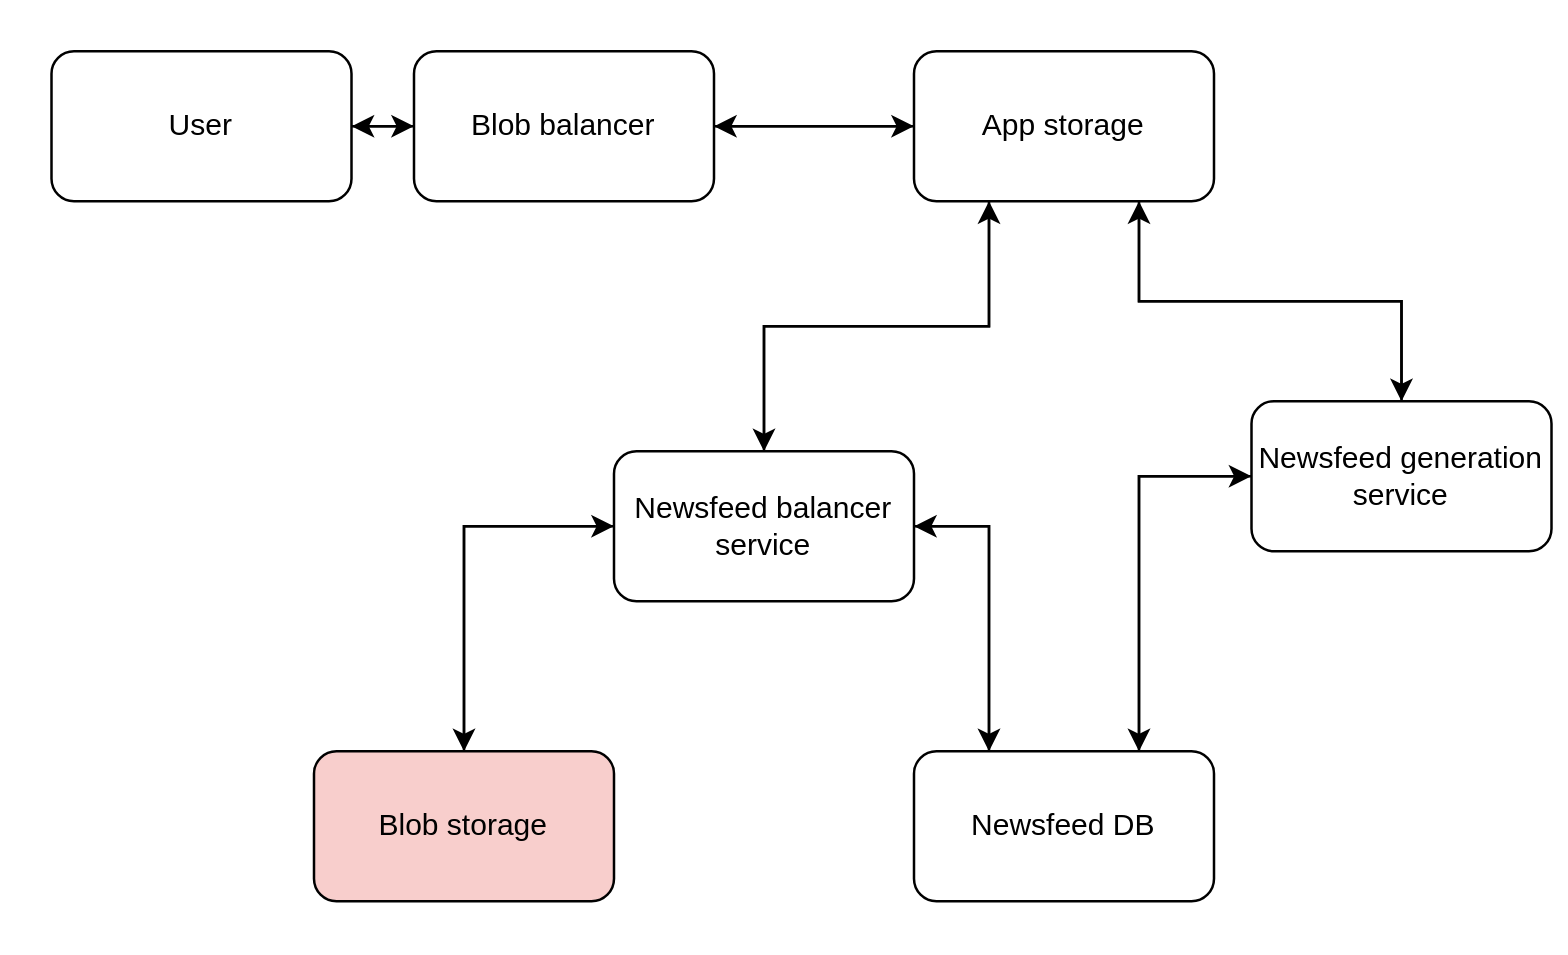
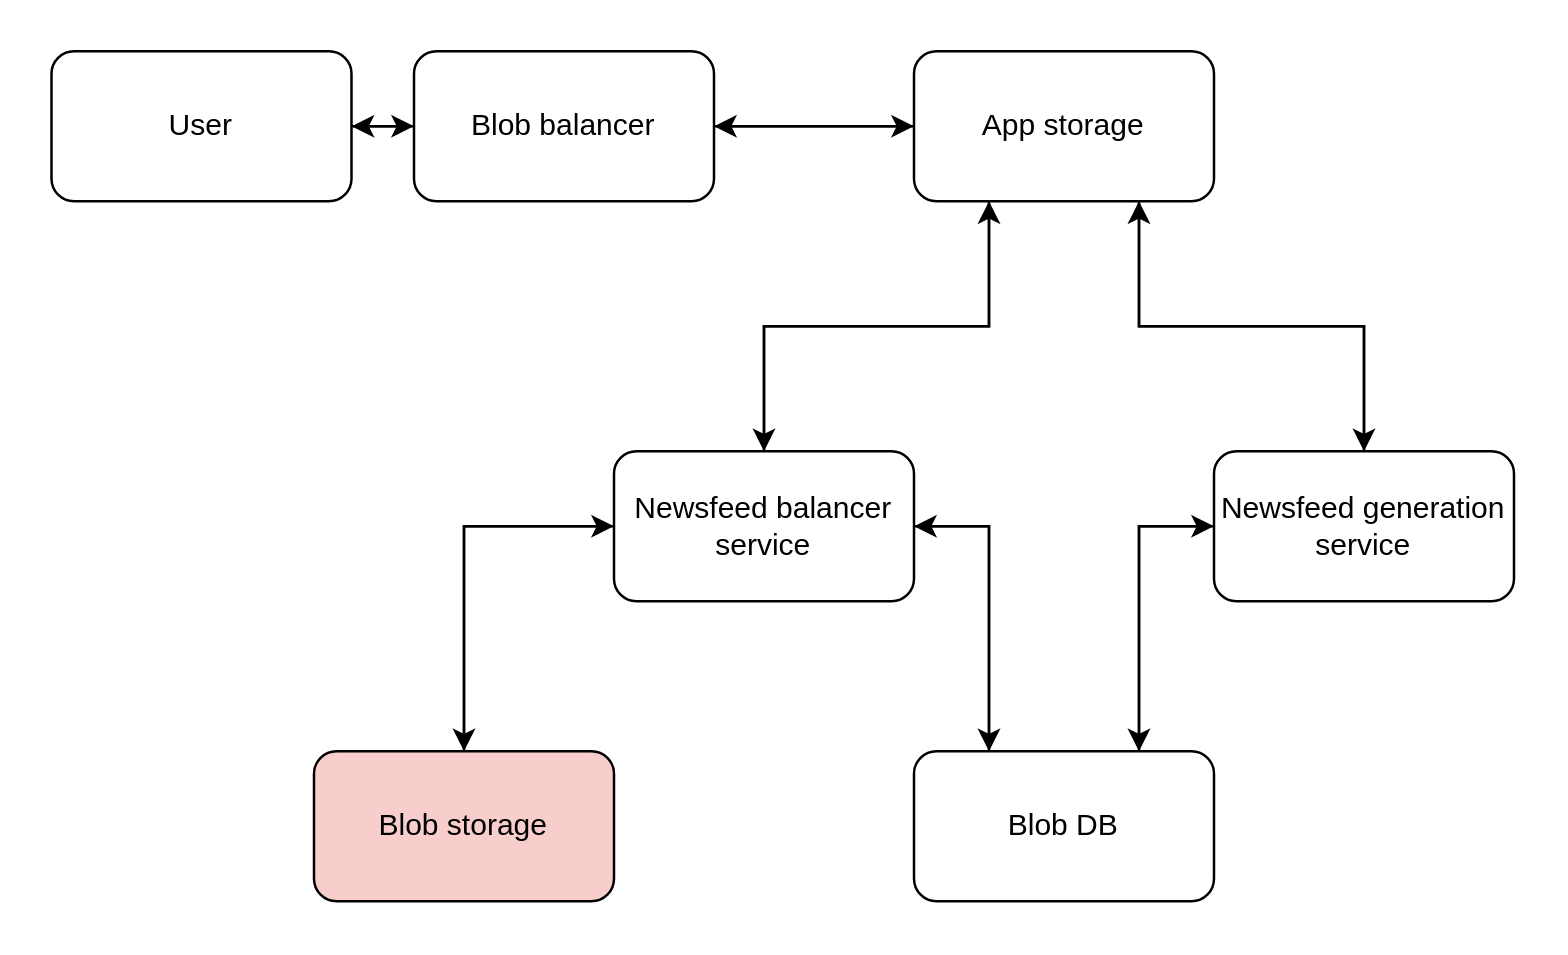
  <mxCell id="0" />
  <mxCell id="1" parent="0" />
  <mxCell id="2" style="edgeStyle=orthogonalEdgeStyle;rounded=0;orthogonalLoop=1;jettySize=auto;html=1;exitX=1;exitY=0.5;exitDx=0;exitDy=0;entryX=0;entryY=0.5;entryDx=0;entryDy=0;" parent="1" source="3" target="6" edge="1"><mxGeometry relative="1" as="geometry" /></mxCell>
  <mxCell id="3" value="User" style="rounded=1;whiteSpace=wrap;html=1;" parent="1" vertex="1"><mxGeometry x="20" y="20" width="120" height="60" as="geometry" /></mxCell>
  <mxCell id="4" style="edgeStyle=orthogonalEdgeStyle;rounded=0;orthogonalLoop=1;jettySize=auto;html=1;exitX=0;exitY=0.5;exitDx=0;exitDy=0;entryX=1;entryY=0.5;entryDx=0;entryDy=0;" parent="1" source="6" target="3" edge="1"><mxGeometry relative="1" as="geometry" /></mxCell>
  <mxCell id="5" style="edgeStyle=orthogonalEdgeStyle;rounded=0;orthogonalLoop=1;jettySize=auto;html=1;exitX=1;exitY=0.5;exitDx=0;exitDy=0;" parent="1" source="6" target="10" edge="1"><mxGeometry relative="1" as="geometry" /></mxCell>
  <mxCell id="6" value="Blob balancer" style="rounded=1;whiteSpace=wrap;html=1;" parent="1" vertex="1"><mxGeometry x="165" y="20" width="120" height="60" as="geometry" /></mxCell>
  <mxCell id="7" style="edgeStyle=orthogonalEdgeStyle;rounded=0;orthogonalLoop=1;jettySize=auto;html=1;exitX=0;exitY=0.5;exitDx=0;exitDy=0;" parent="1" source="10" target="6" edge="1"><mxGeometry relative="1" as="geometry" /></mxCell>
  <mxCell id="8" style="edgeStyle=orthogonalEdgeStyle;rounded=0;orthogonalLoop=1;jettySize=auto;html=1;exitX=0.25;exitY=1;exitDx=0;exitDy=0;entryX=0.5;entryY=0;entryDx=0;entryDy=0;" parent="1" source="10" target="14" edge="1"><mxGeometry relative="1" as="geometry" /></mxCell>
  <mxCell id="9" style="edgeStyle=orthogonalEdgeStyle;rounded=0;orthogonalLoop=1;jettySize=auto;html=1;exitX=0.75;exitY=1;exitDx=0;exitDy=0;entryX=0.5;entryY=0;entryDx=0;entryDy=0;" parent="1" source="10" target="17" edge="1"><mxGeometry relative="1" as="geometry" /></mxCell>
  <mxCell id="10" value="App storage" style="rounded=1;whiteSpace=wrap;html=1;" parent="1" vertex="1"><mxGeometry x="365" y="20" width="120" height="60" as="geometry" /></mxCell>
  <mxCell id="11" style="edgeStyle=orthogonalEdgeStyle;rounded=0;orthogonalLoop=1;jettySize=auto;html=1;exitX=0.5;exitY=0;exitDx=0;exitDy=0;entryX=0.25;entryY=1;entryDx=0;entryDy=0;" parent="1" source="14" target="10" edge="1"><mxGeometry relative="1" as="geometry" /></mxCell>
  <mxCell id="12" style="edgeStyle=orthogonalEdgeStyle;rounded=0;orthogonalLoop=1;jettySize=auto;html=1;exitX=1;exitY=0.5;exitDx=0;exitDy=0;entryX=0.25;entryY=0;entryDx=0;entryDy=0;" parent="1" source="14" target="20" edge="1"><mxGeometry relative="1" as="geometry" /></mxCell>
  <mxCell id="13" style="edgeStyle=orthogonalEdgeStyle;rounded=0;orthogonalLoop=1;jettySize=auto;html=1;exitX=0;exitY=0.5;exitDx=0;exitDy=0;entryX=0.5;entryY=0;entryDx=0;entryDy=0;" edge="1" parent="1" source="14" target="22"><mxGeometry relative="1" as="geometry" /></mxCell>
  <mxCell id="14" value="Newsfeed balancer service" style="rounded=1;whiteSpace=wrap;html=1;" parent="1" vertex="1"><mxGeometry x="245" y="180" width="120" height="60" as="geometry" /></mxCell>
  <mxCell id="15" style="edgeStyle=orthogonalEdgeStyle;rounded=0;orthogonalLoop=1;jettySize=auto;html=1;exitX=0.5;exitY=0;exitDx=0;exitDy=0;entryX=0.75;entryY=1;entryDx=0;entryDy=0;" parent="1" source="17" target="10" edge="1"><mxGeometry relative="1" as="geometry" /></mxCell>
  <mxCell id="16" style="edgeStyle=orthogonalEdgeStyle;rounded=0;orthogonalLoop=1;jettySize=auto;html=1;exitX=0;exitY=0.5;exitDx=0;exitDy=0;entryX=0.75;entryY=0;entryDx=0;entryDy=0;" parent="1" source="17" target="20" edge="1"><mxGeometry relative="1" as="geometry" /></mxCell>
- <mxCell id="17" value="Newsfeed generation service" style="rounded=1;whiteSpace=wrap;html=1;" parent="1" vertex="1"><mxGeometry x="500" y="160" width="120" height="60" as="geometry" /></mxCell>
+ <mxCell id="17" value="Newsfeed generation service" style="rounded=1;whiteSpace=wrap;html=1;" parent="1" vertex="1"><mxGeometry x="485" y="180" width="120" height="60" as="geometry" /></mxCell>
  <mxCell id="18" style="edgeStyle=orthogonalEdgeStyle;rounded=0;orthogonalLoop=1;jettySize=auto;html=1;exitX=0.75;exitY=0;exitDx=0;exitDy=0;entryX=0;entryY=0.5;entryDx=0;entryDy=0;" parent="1" source="20" target="17" edge="1"><mxGeometry relative="1" as="geometry" /></mxCell>
  <mxCell id="19" style="edgeStyle=orthogonalEdgeStyle;rounded=0;orthogonalLoop=1;jettySize=auto;html=1;exitX=0.25;exitY=0;exitDx=0;exitDy=0;entryX=1;entryY=0.5;entryDx=0;entryDy=0;" parent="1" source="20" target="14" edge="1"><mxGeometry relative="1" as="geometry" /></mxCell>
- <mxCell id="20" value="Newsfeed DB" style="rounded=1;whiteSpace=wrap;html=1;" parent="1" vertex="1"><mxGeometry x="365" y="300" width="120" height="60" as="geometry" /></mxCell>
+ <mxCell id="20" value="Blob DB" style="rounded=1;whiteSpace=wrap;html=1;" parent="1" vertex="1"><mxGeometry x="365" y="300" width="120" height="60" as="geometry" /></mxCell>
  <mxCell id="21" style="edgeStyle=orthogonalEdgeStyle;rounded=0;orthogonalLoop=1;jettySize=auto;html=1;exitX=0.5;exitY=0;exitDx=0;exitDy=0;entryX=0;entryY=0.5;entryDx=0;entryDy=0;" edge="1" parent="1" source="22" target="14"><mxGeometry relative="1" as="geometry" /></mxCell>
  <mxCell id="22" value="Blob storage" style="rounded=1;whiteSpace=wrap;html=1;fillColor=#f8cecc;" vertex="1" parent="1"><mxGeometry x="125" y="300" width="120" height="60" as="geometry" /></mxCell>
